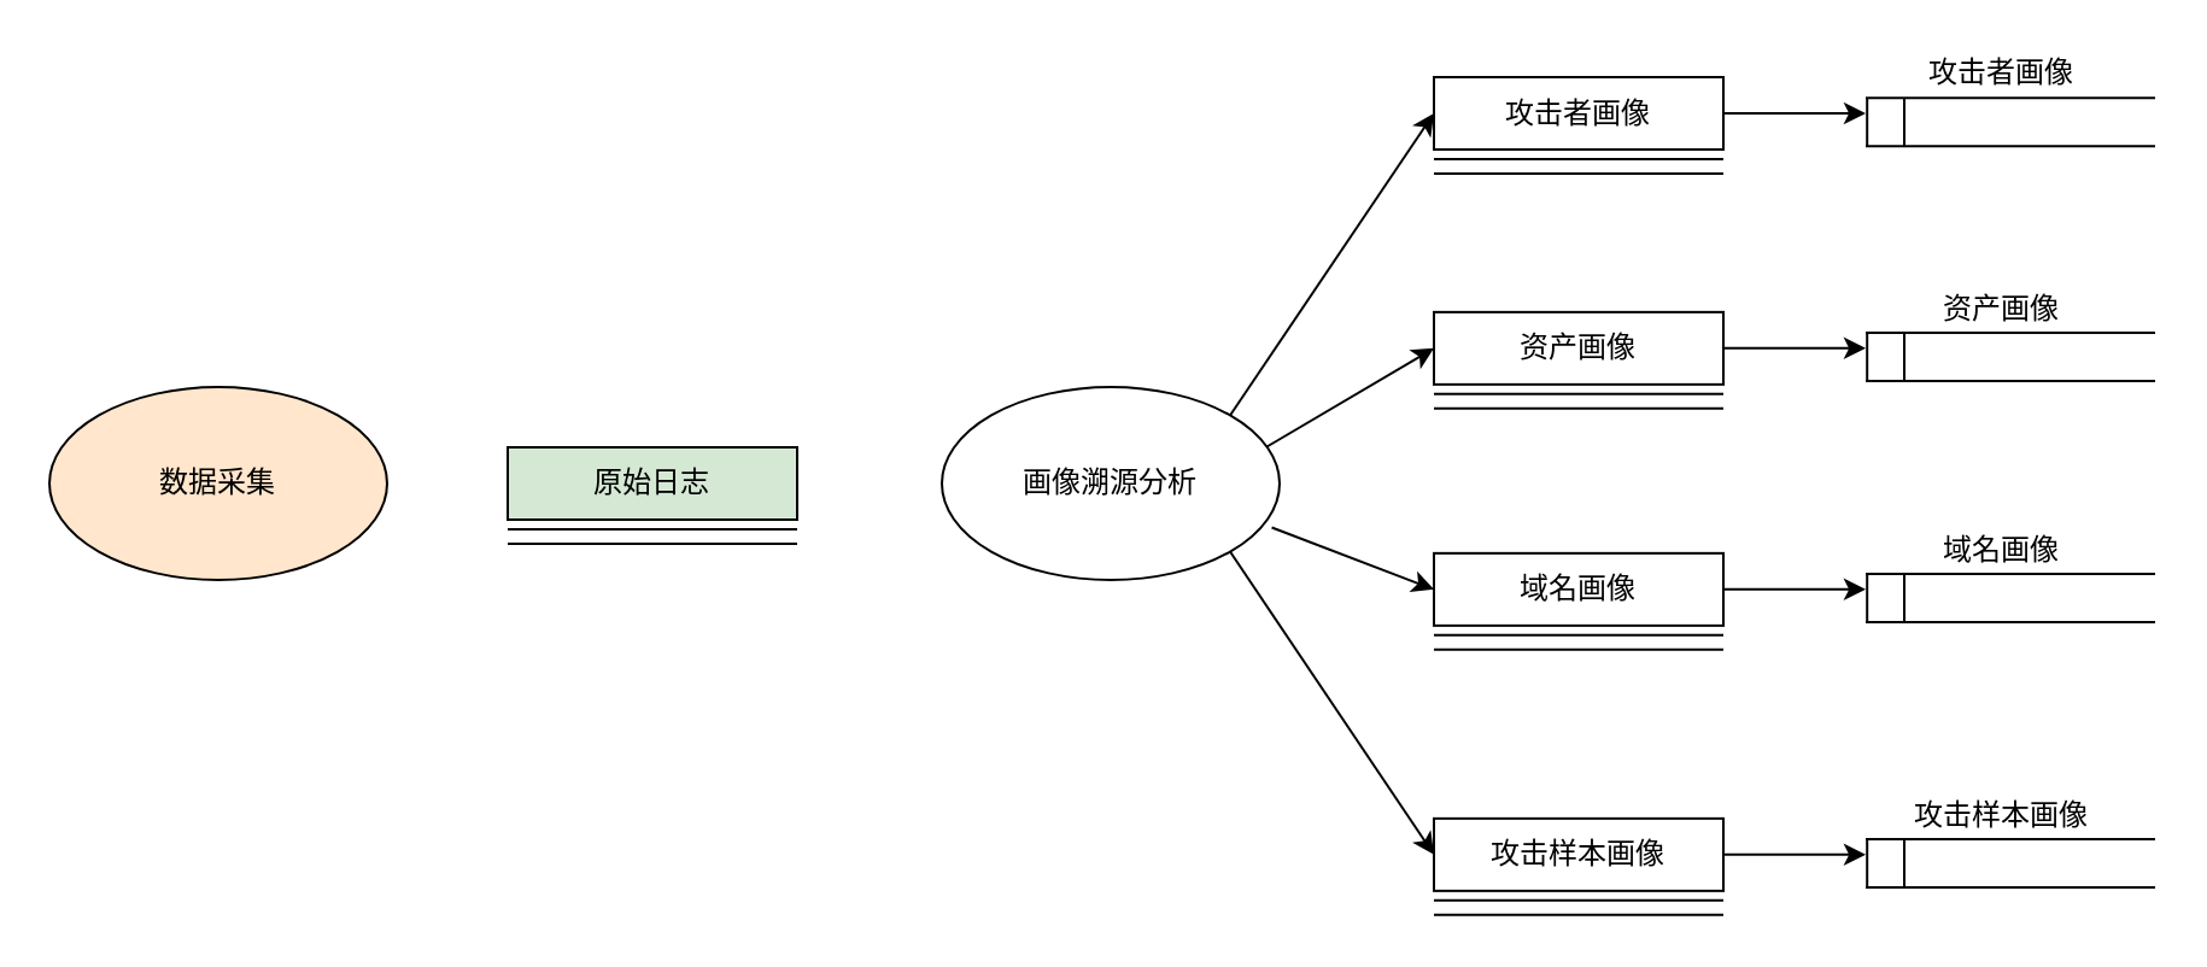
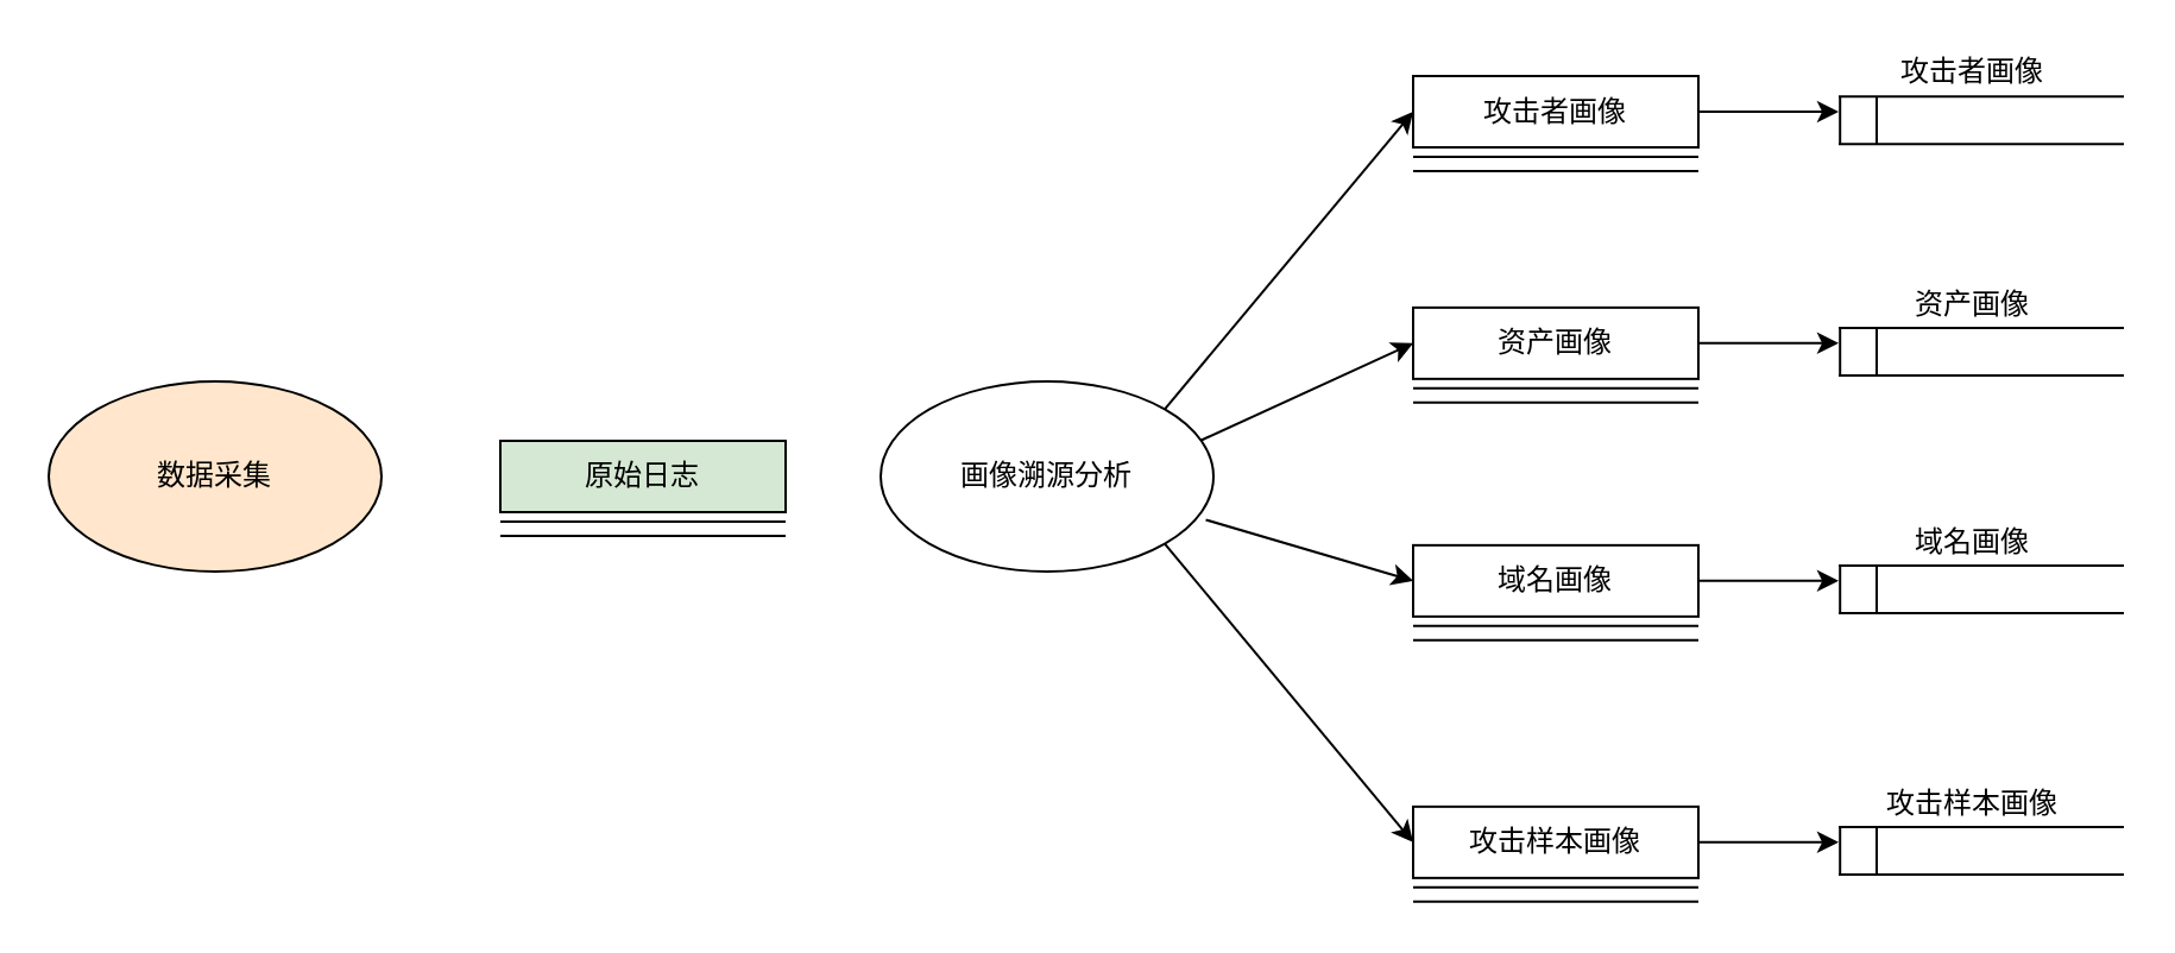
  <mxCell id="0" />
  <mxCell id="1" parent="0" />
  <mxCell id="2" style="edgeStyle=none;rounded=0;orthogonalLoop=1;jettySize=auto;html=1;exitX=1;exitY=0;exitDx=0;exitDy=0;entryX=0;entryY=0.5;entryDx=0;entryDy=0;" edge="1" parent="1" source="6" target="12"><mxGeometry relative="1" as="geometry" /></mxCell>
  <mxCell id="3" style="rounded=0;orthogonalLoop=1;jettySize=auto;html=1;exitX=0.961;exitY=0.311;exitDx=0;exitDy=0;entryX=0;entryY=0.5;entryDx=0;entryDy=0;exitPerimeter=0;" edge="1" parent="1" source="6" target="22"><mxGeometry relative="1" as="geometry" /></mxCell>
  <mxCell id="4" style="edgeStyle=none;rounded=0;orthogonalLoop=1;jettySize=auto;html=1;exitX=0.977;exitY=0.728;exitDx=0;exitDy=0;entryX=0;entryY=0.5;entryDx=0;entryDy=0;exitPerimeter=0;" edge="1" parent="1" source="6" target="32"><mxGeometry relative="1" as="geometry" /></mxCell>
  <mxCell id="5" style="edgeStyle=none;rounded=0;orthogonalLoop=1;jettySize=auto;html=1;exitX=1;exitY=1;exitDx=0;exitDy=0;entryX=0;entryY=0.5;entryDx=0;entryDy=0;" edge="1" parent="1" source="6" target="42"><mxGeometry relative="1" as="geometry" /></mxCell>
- <mxCell id="6" value="画像溯源分析" style="ellipse;whiteSpace=wrap;html=1;" vertex="1" parent="1"><mxGeometry x="390" y="160" width="140" height="80" as="geometry" /></mxCell>
+ <mxCell id="6" value="画像溯源分析" style="ellipse;whiteSpace=wrap;html=1;" vertex="1" parent="1"><mxGeometry x="370" y="160" width="140" height="80" as="geometry" /></mxCell>
  <mxCell id="7" value="数据采集" style="ellipse;whiteSpace=wrap;html=1;fillColor=#ffe6cc;" vertex="1" parent="1"><mxGeometry x="20" y="160" width="140" height="80" as="geometry" /></mxCell>
  <mxCell id="8" value="原始日志" style="rounded=0;whiteSpace=wrap;html=1;fillColor=#d5e8d4;" vertex="1" parent="1"><mxGeometry x="210" y="185" width="120" height="30" as="geometry" /></mxCell>
  <mxCell id="9" value="" style="endArrow=none;html=1;rounded=0;" edge="1" parent="1"><mxGeometry width="50" height="50" relative="1" as="geometry"><mxPoint x="210" y="219" as="sourcePoint" /><mxPoint x="330" y="219" as="targetPoint" /></mxGeometry></mxCell>
  <mxCell id="10" value="" style="endArrow=none;html=1;rounded=0;" edge="1" parent="1"><mxGeometry width="50" height="50" relative="1" as="geometry"><mxPoint x="210" y="225" as="sourcePoint" /><mxPoint x="330" y="225" as="targetPoint" /></mxGeometry></mxCell>
  <mxCell id="11" value="" style="edgeStyle=none;rounded=0;orthogonalLoop=1;jettySize=auto;html=1;exitX=1;exitY=0.5;exitDx=0;exitDy=0;" edge="1" parent="1" source="12"><mxGeometry relative="1" as="geometry"><mxPoint x="773" y="46.5" as="targetPoint" /></mxGeometry></mxCell>
  <mxCell id="12" value="攻击者画像" style="rounded=0;whiteSpace=wrap;html=1;" vertex="1" parent="1"><mxGeometry x="594" y="31.5" width="120" height="30" as="geometry" /></mxCell>
  <mxCell id="13" value="" style="endArrow=none;html=1;rounded=0;" edge="1" parent="1"><mxGeometry width="50" height="50" relative="1" as="geometry"><mxPoint x="594" y="65.5" as="sourcePoint" /><mxPoint x="714" y="65.5" as="targetPoint" /></mxGeometry></mxCell>
  <mxCell id="14" value="" style="endArrow=none;html=1;rounded=0;" edge="1" parent="1"><mxGeometry width="50" height="50" relative="1" as="geometry"><mxPoint x="594" y="71.5" as="sourcePoint" /><mxPoint x="714" y="71.5" as="targetPoint" /></mxGeometry></mxCell>
  <mxCell id="15" value="攻击者画像" style="text;html=1;align=center;verticalAlign=middle;resizable=0;points=[];autosize=1;strokeColor=none;fillColor=none;" vertex="1" parent="1"><mxGeometry x="789" y="20.07" width="80" height="20" as="geometry" /></mxCell>
  <mxCell id="16" value="" style="group" vertex="1" connectable="0" parent="1"><mxGeometry x="773" y="40.07" width="120" height="20" as="geometry" /></mxCell>
  <mxCell id="17" value="" style="endArrow=none;html=1;rounded=0;" edge="1" parent="16"><mxGeometry width="50" height="50" relative="1" as="geometry"><mxPoint x="0.6" y="20" as="sourcePoint" /><mxPoint x="0.6" as="targetPoint" /></mxGeometry></mxCell>
  <mxCell id="18" value="" style="endArrow=none;html=1;rounded=0;" edge="1" parent="16"><mxGeometry width="50" height="50" relative="1" as="geometry"><mxPoint x="120" y="20" as="sourcePoint" /><mxPoint y="20" as="targetPoint" /></mxGeometry></mxCell>
  <mxCell id="19" value="" style="endArrow=none;html=1;rounded=0;" edge="1" parent="16"><mxGeometry width="50" height="50" relative="1" as="geometry"><mxPoint x="120" as="sourcePoint" /><mxPoint as="targetPoint" /></mxGeometry></mxCell>
  <mxCell id="20" value="" style="endArrow=none;html=1;rounded=0;" edge="1" parent="16"><mxGeometry width="50" height="50" relative="1" as="geometry"><mxPoint x="16.0" y="20" as="sourcePoint" /><mxPoint x="16.0" as="targetPoint" /></mxGeometry></mxCell>
  <mxCell id="21" value="" style="edgeStyle=none;rounded=0;orthogonalLoop=1;jettySize=auto;html=1;exitX=1;exitY=0.5;exitDx=0;exitDy=0;" edge="1" source="22" parent="1"><mxGeometry relative="1" as="geometry"><mxPoint x="773" y="143.93" as="targetPoint" /></mxGeometry></mxCell>
  <mxCell id="22" value="资产画像" style="rounded=0;whiteSpace=wrap;html=1;" vertex="1" parent="1"><mxGeometry x="594" y="128.93" width="120" height="30" as="geometry" /></mxCell>
  <mxCell id="23" value="" style="endArrow=none;html=1;rounded=0;" edge="1" parent="1"><mxGeometry width="50" height="50" relative="1" as="geometry"><mxPoint x="594" y="162.93" as="sourcePoint" /><mxPoint x="714" y="162.93" as="targetPoint" /></mxGeometry></mxCell>
  <mxCell id="24" value="" style="endArrow=none;html=1;rounded=0;" edge="1" parent="1"><mxGeometry width="50" height="50" relative="1" as="geometry"><mxPoint x="594" y="168.93" as="sourcePoint" /><mxPoint x="714" y="168.93" as="targetPoint" /></mxGeometry></mxCell>
  <mxCell id="25" value="资产画像" style="text;html=1;align=center;verticalAlign=middle;resizable=0;points=[];autosize=1;strokeColor=none;fillColor=none;" vertex="1" parent="1"><mxGeometry x="799" y="117.5" width="60" height="20" as="geometry" /></mxCell>
  <mxCell id="26" value="" style="group" vertex="1" connectable="0" parent="1"><mxGeometry x="773" y="137.5" width="120" height="20" as="geometry" /></mxCell>
  <mxCell id="27" value="" style="endArrow=none;html=1;rounded=0;" edge="1" parent="26"><mxGeometry width="50" height="50" relative="1" as="geometry"><mxPoint x="0.6" y="20" as="sourcePoint" /><mxPoint x="0.6" as="targetPoint" /></mxGeometry></mxCell>
  <mxCell id="28" value="" style="endArrow=none;html=1;rounded=0;" edge="1" parent="26"><mxGeometry width="50" height="50" relative="1" as="geometry"><mxPoint x="120" y="20" as="sourcePoint" /><mxPoint y="20" as="targetPoint" /></mxGeometry></mxCell>
  <mxCell id="29" value="" style="endArrow=none;html=1;rounded=0;" edge="1" parent="26"><mxGeometry width="50" height="50" relative="1" as="geometry"><mxPoint x="120" as="sourcePoint" /><mxPoint as="targetPoint" /></mxGeometry></mxCell>
  <mxCell id="30" value="" style="endArrow=none;html=1;rounded=0;" edge="1" parent="26"><mxGeometry width="50" height="50" relative="1" as="geometry"><mxPoint x="16.0" y="20" as="sourcePoint" /><mxPoint x="16.0" as="targetPoint" /></mxGeometry></mxCell>
  <mxCell id="31" value="" style="edgeStyle=none;rounded=0;orthogonalLoop=1;jettySize=auto;html=1;exitX=1;exitY=0.5;exitDx=0;exitDy=0;" edge="1" source="32" parent="1"><mxGeometry relative="1" as="geometry"><mxPoint x="773" y="243.93" as="targetPoint" /></mxGeometry></mxCell>
  <mxCell id="32" value="域名画像" style="rounded=0;whiteSpace=wrap;html=1;" vertex="1" parent="1"><mxGeometry x="594" y="228.93" width="120" height="30" as="geometry" /></mxCell>
  <mxCell id="33" value="" style="endArrow=none;html=1;rounded=0;" edge="1" parent="1"><mxGeometry width="50" height="50" relative="1" as="geometry"><mxPoint x="594" y="262.93" as="sourcePoint" /><mxPoint x="714" y="262.93" as="targetPoint" /></mxGeometry></mxCell>
  <mxCell id="34" value="" style="endArrow=none;html=1;rounded=0;" edge="1" parent="1"><mxGeometry width="50" height="50" relative="1" as="geometry"><mxPoint x="594" y="268.93" as="sourcePoint" /><mxPoint x="714" y="268.93" as="targetPoint" /></mxGeometry></mxCell>
  <mxCell id="35" value="域名画像" style="text;html=1;align=center;verticalAlign=middle;resizable=0;points=[];autosize=1;strokeColor=none;fillColor=none;" vertex="1" parent="1"><mxGeometry x="799" y="217.5" width="60" height="20" as="geometry" /></mxCell>
  <mxCell id="36" value="" style="group" vertex="1" connectable="0" parent="1"><mxGeometry x="773" y="237.5" width="120" height="20" as="geometry" /></mxCell>
  <mxCell id="37" value="" style="endArrow=none;html=1;rounded=0;" edge="1" parent="36"><mxGeometry width="50" height="50" relative="1" as="geometry"><mxPoint x="0.6" y="20" as="sourcePoint" /><mxPoint x="0.6" as="targetPoint" /></mxGeometry></mxCell>
  <mxCell id="38" value="" style="endArrow=none;html=1;rounded=0;" edge="1" parent="36"><mxGeometry width="50" height="50" relative="1" as="geometry"><mxPoint x="120" y="20" as="sourcePoint" /><mxPoint y="20" as="targetPoint" /></mxGeometry></mxCell>
  <mxCell id="39" value="" style="endArrow=none;html=1;rounded=0;" edge="1" parent="36"><mxGeometry width="50" height="50" relative="1" as="geometry"><mxPoint x="120" as="sourcePoint" /><mxPoint as="targetPoint" /></mxGeometry></mxCell>
  <mxCell id="40" value="" style="endArrow=none;html=1;rounded=0;" edge="1" parent="36"><mxGeometry width="50" height="50" relative="1" as="geometry"><mxPoint x="16.0" y="20" as="sourcePoint" /><mxPoint x="16.0" as="targetPoint" /></mxGeometry></mxCell>
  <mxCell id="41" value="" style="edgeStyle=none;rounded=0;orthogonalLoop=1;jettySize=auto;html=1;exitX=1;exitY=0.5;exitDx=0;exitDy=0;" edge="1" source="42" parent="1"><mxGeometry relative="1" as="geometry"><mxPoint x="773" y="353.93" as="targetPoint" /></mxGeometry></mxCell>
  <mxCell id="42" value="攻击样本画像" style="rounded=0;whiteSpace=wrap;html=1;" vertex="1" parent="1"><mxGeometry x="594" y="338.93" width="120" height="30" as="geometry" /></mxCell>
  <mxCell id="43" value="" style="endArrow=none;html=1;rounded=0;" edge="1" parent="1"><mxGeometry width="50" height="50" relative="1" as="geometry"><mxPoint x="594" y="372.93" as="sourcePoint" /><mxPoint x="714" y="372.93" as="targetPoint" /></mxGeometry></mxCell>
  <mxCell id="44" value="" style="endArrow=none;html=1;rounded=0;" edge="1" parent="1"><mxGeometry width="50" height="50" relative="1" as="geometry"><mxPoint x="594" y="378.93" as="sourcePoint" /><mxPoint x="714" y="378.93" as="targetPoint" /></mxGeometry></mxCell>
  <mxCell id="45" value="攻击样本画像" style="text;html=1;align=center;verticalAlign=middle;resizable=0;points=[];autosize=1;strokeColor=none;fillColor=none;" vertex="1" parent="1"><mxGeometry x="784" y="327.5" width="90" height="20" as="geometry" /></mxCell>
  <mxCell id="46" value="" style="group" vertex="1" connectable="0" parent="1"><mxGeometry x="773" y="347.5" width="120" height="20" as="geometry" /></mxCell>
  <mxCell id="47" value="" style="endArrow=none;html=1;rounded=0;" edge="1" parent="46"><mxGeometry width="50" height="50" relative="1" as="geometry"><mxPoint x="0.6" y="20" as="sourcePoint" /><mxPoint x="0.6" as="targetPoint" /></mxGeometry></mxCell>
  <mxCell id="48" value="" style="endArrow=none;html=1;rounded=0;" edge="1" parent="46"><mxGeometry width="50" height="50" relative="1" as="geometry"><mxPoint x="120" y="20" as="sourcePoint" /><mxPoint y="20" as="targetPoint" /></mxGeometry></mxCell>
  <mxCell id="49" value="" style="endArrow=none;html=1;rounded=0;" edge="1" parent="46"><mxGeometry width="50" height="50" relative="1" as="geometry"><mxPoint x="120" as="sourcePoint" /><mxPoint as="targetPoint" /></mxGeometry></mxCell>
  <mxCell id="50" value="" style="endArrow=none;html=1;rounded=0;" edge="1" parent="46"><mxGeometry width="50" height="50" relative="1" as="geometry"><mxPoint x="16.0" y="20" as="sourcePoint" /><mxPoint x="16.0" as="targetPoint" /></mxGeometry></mxCell>
